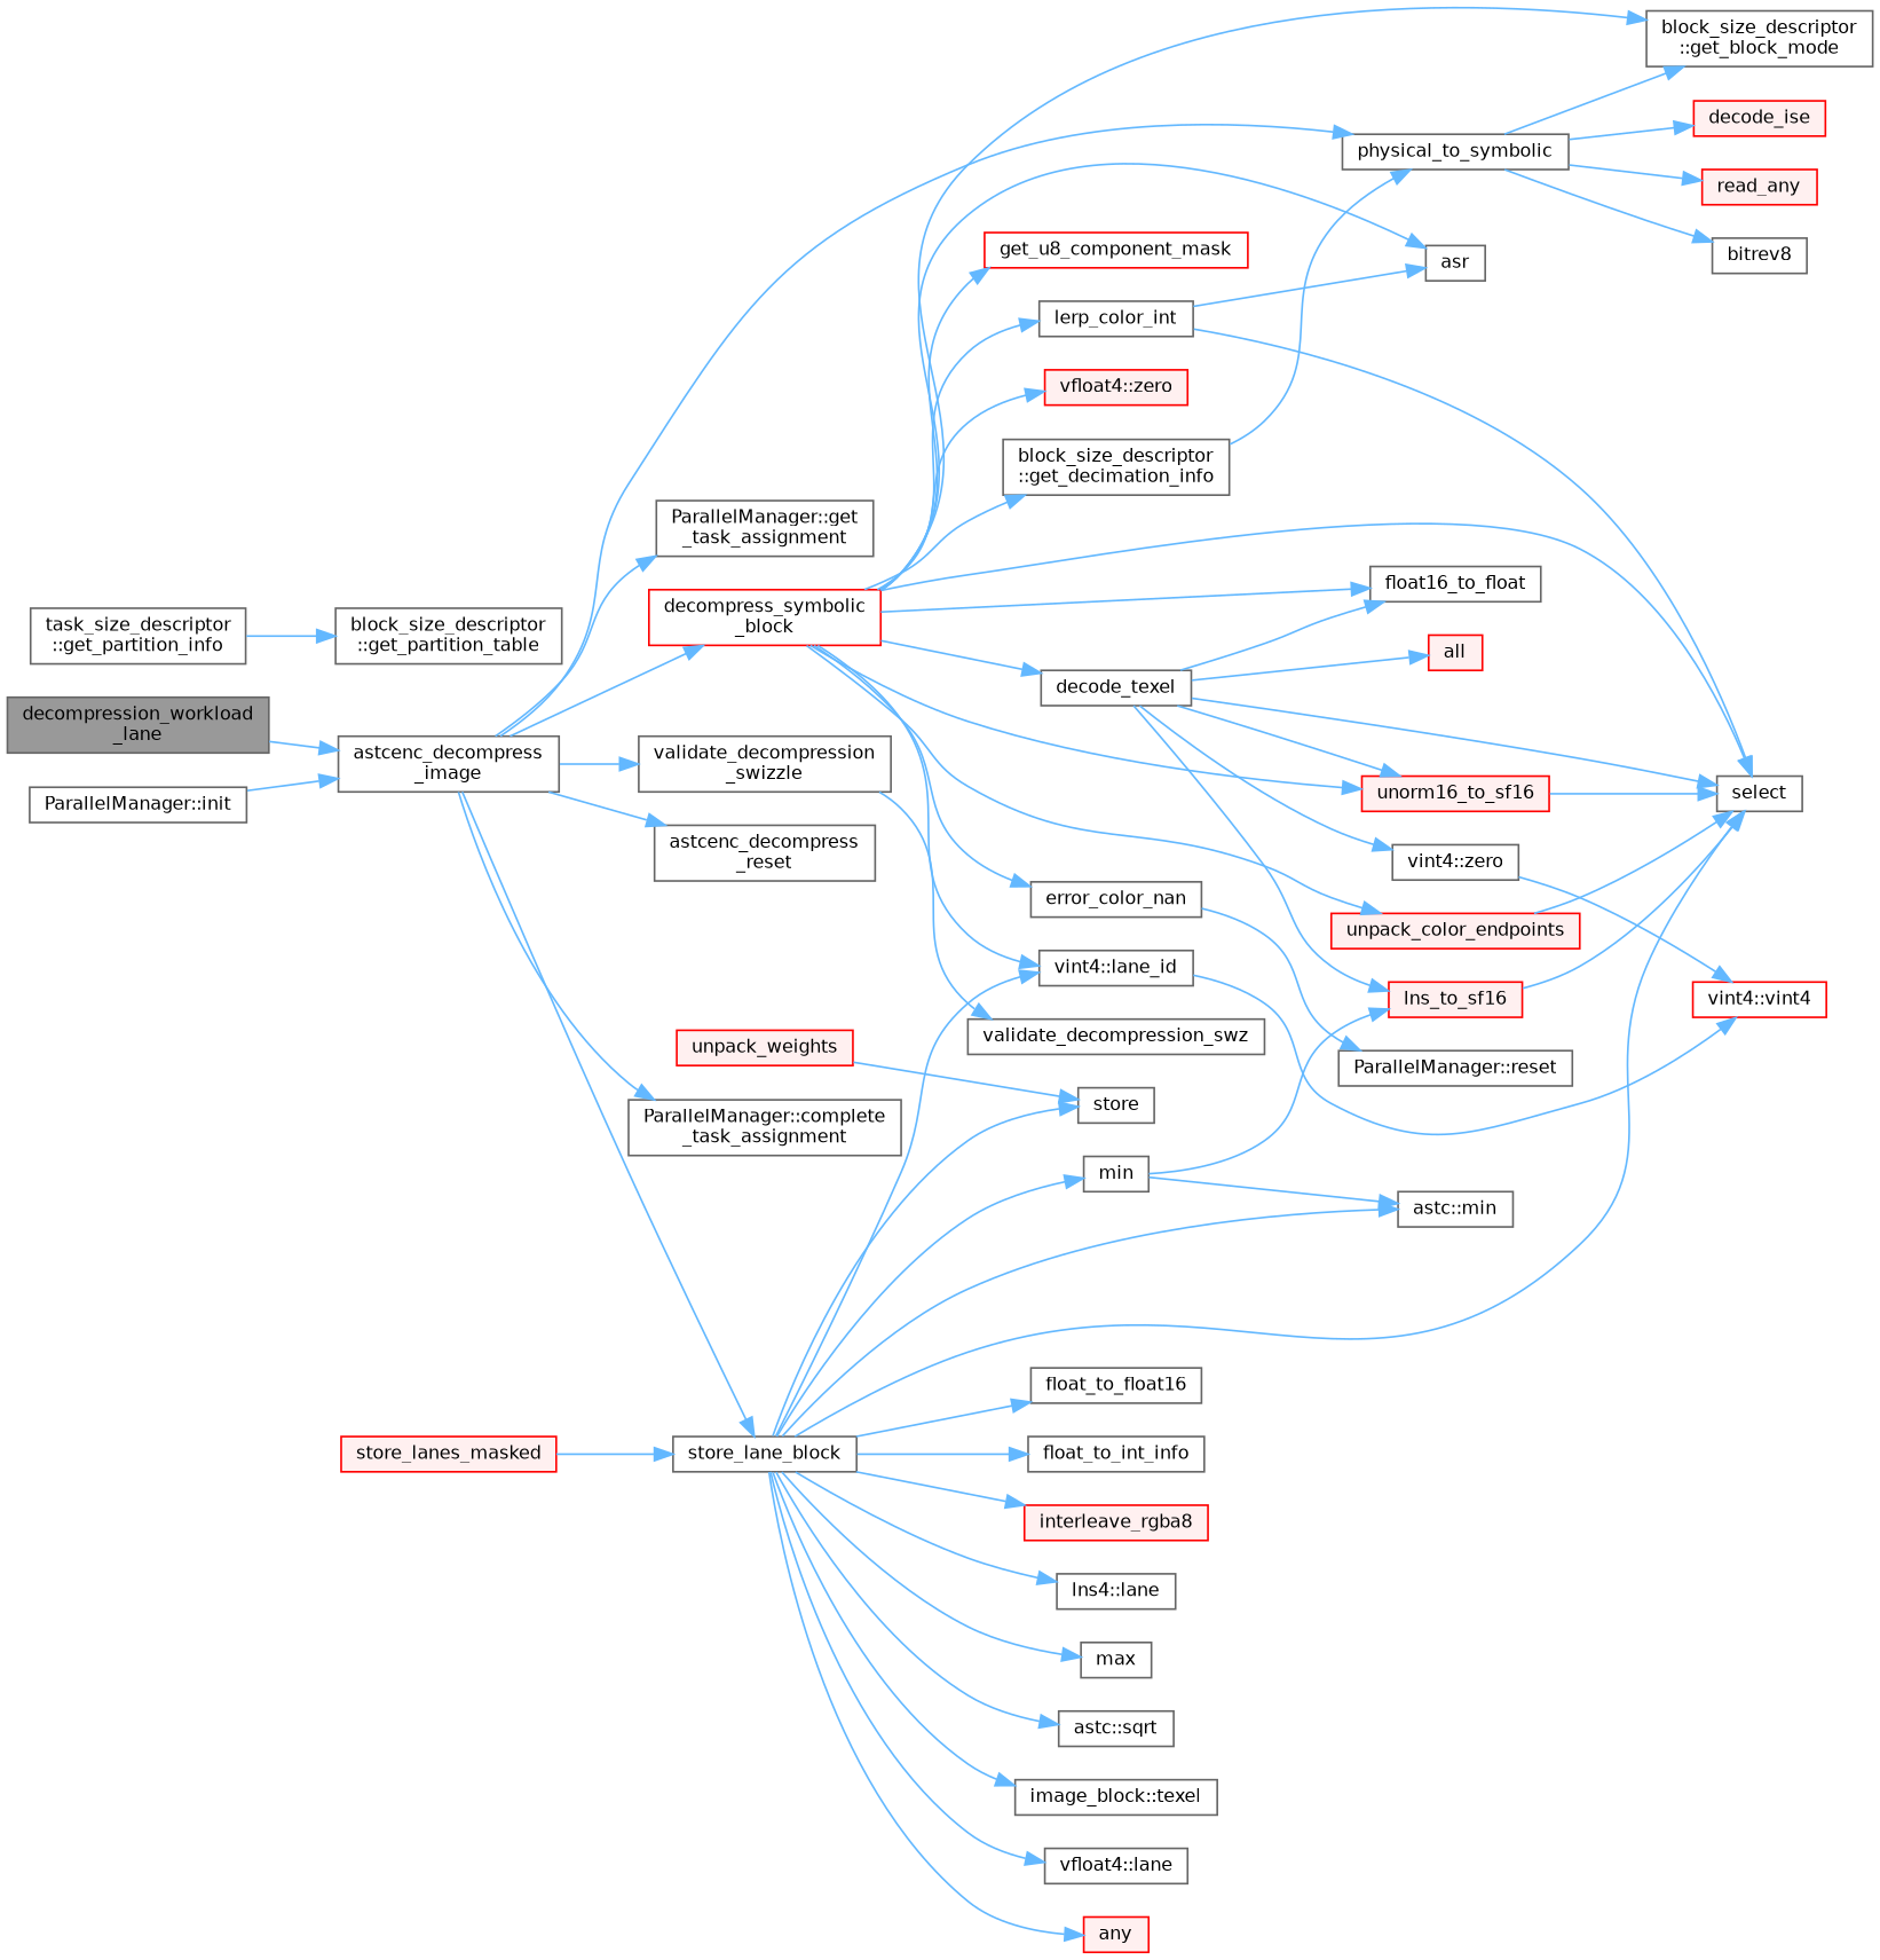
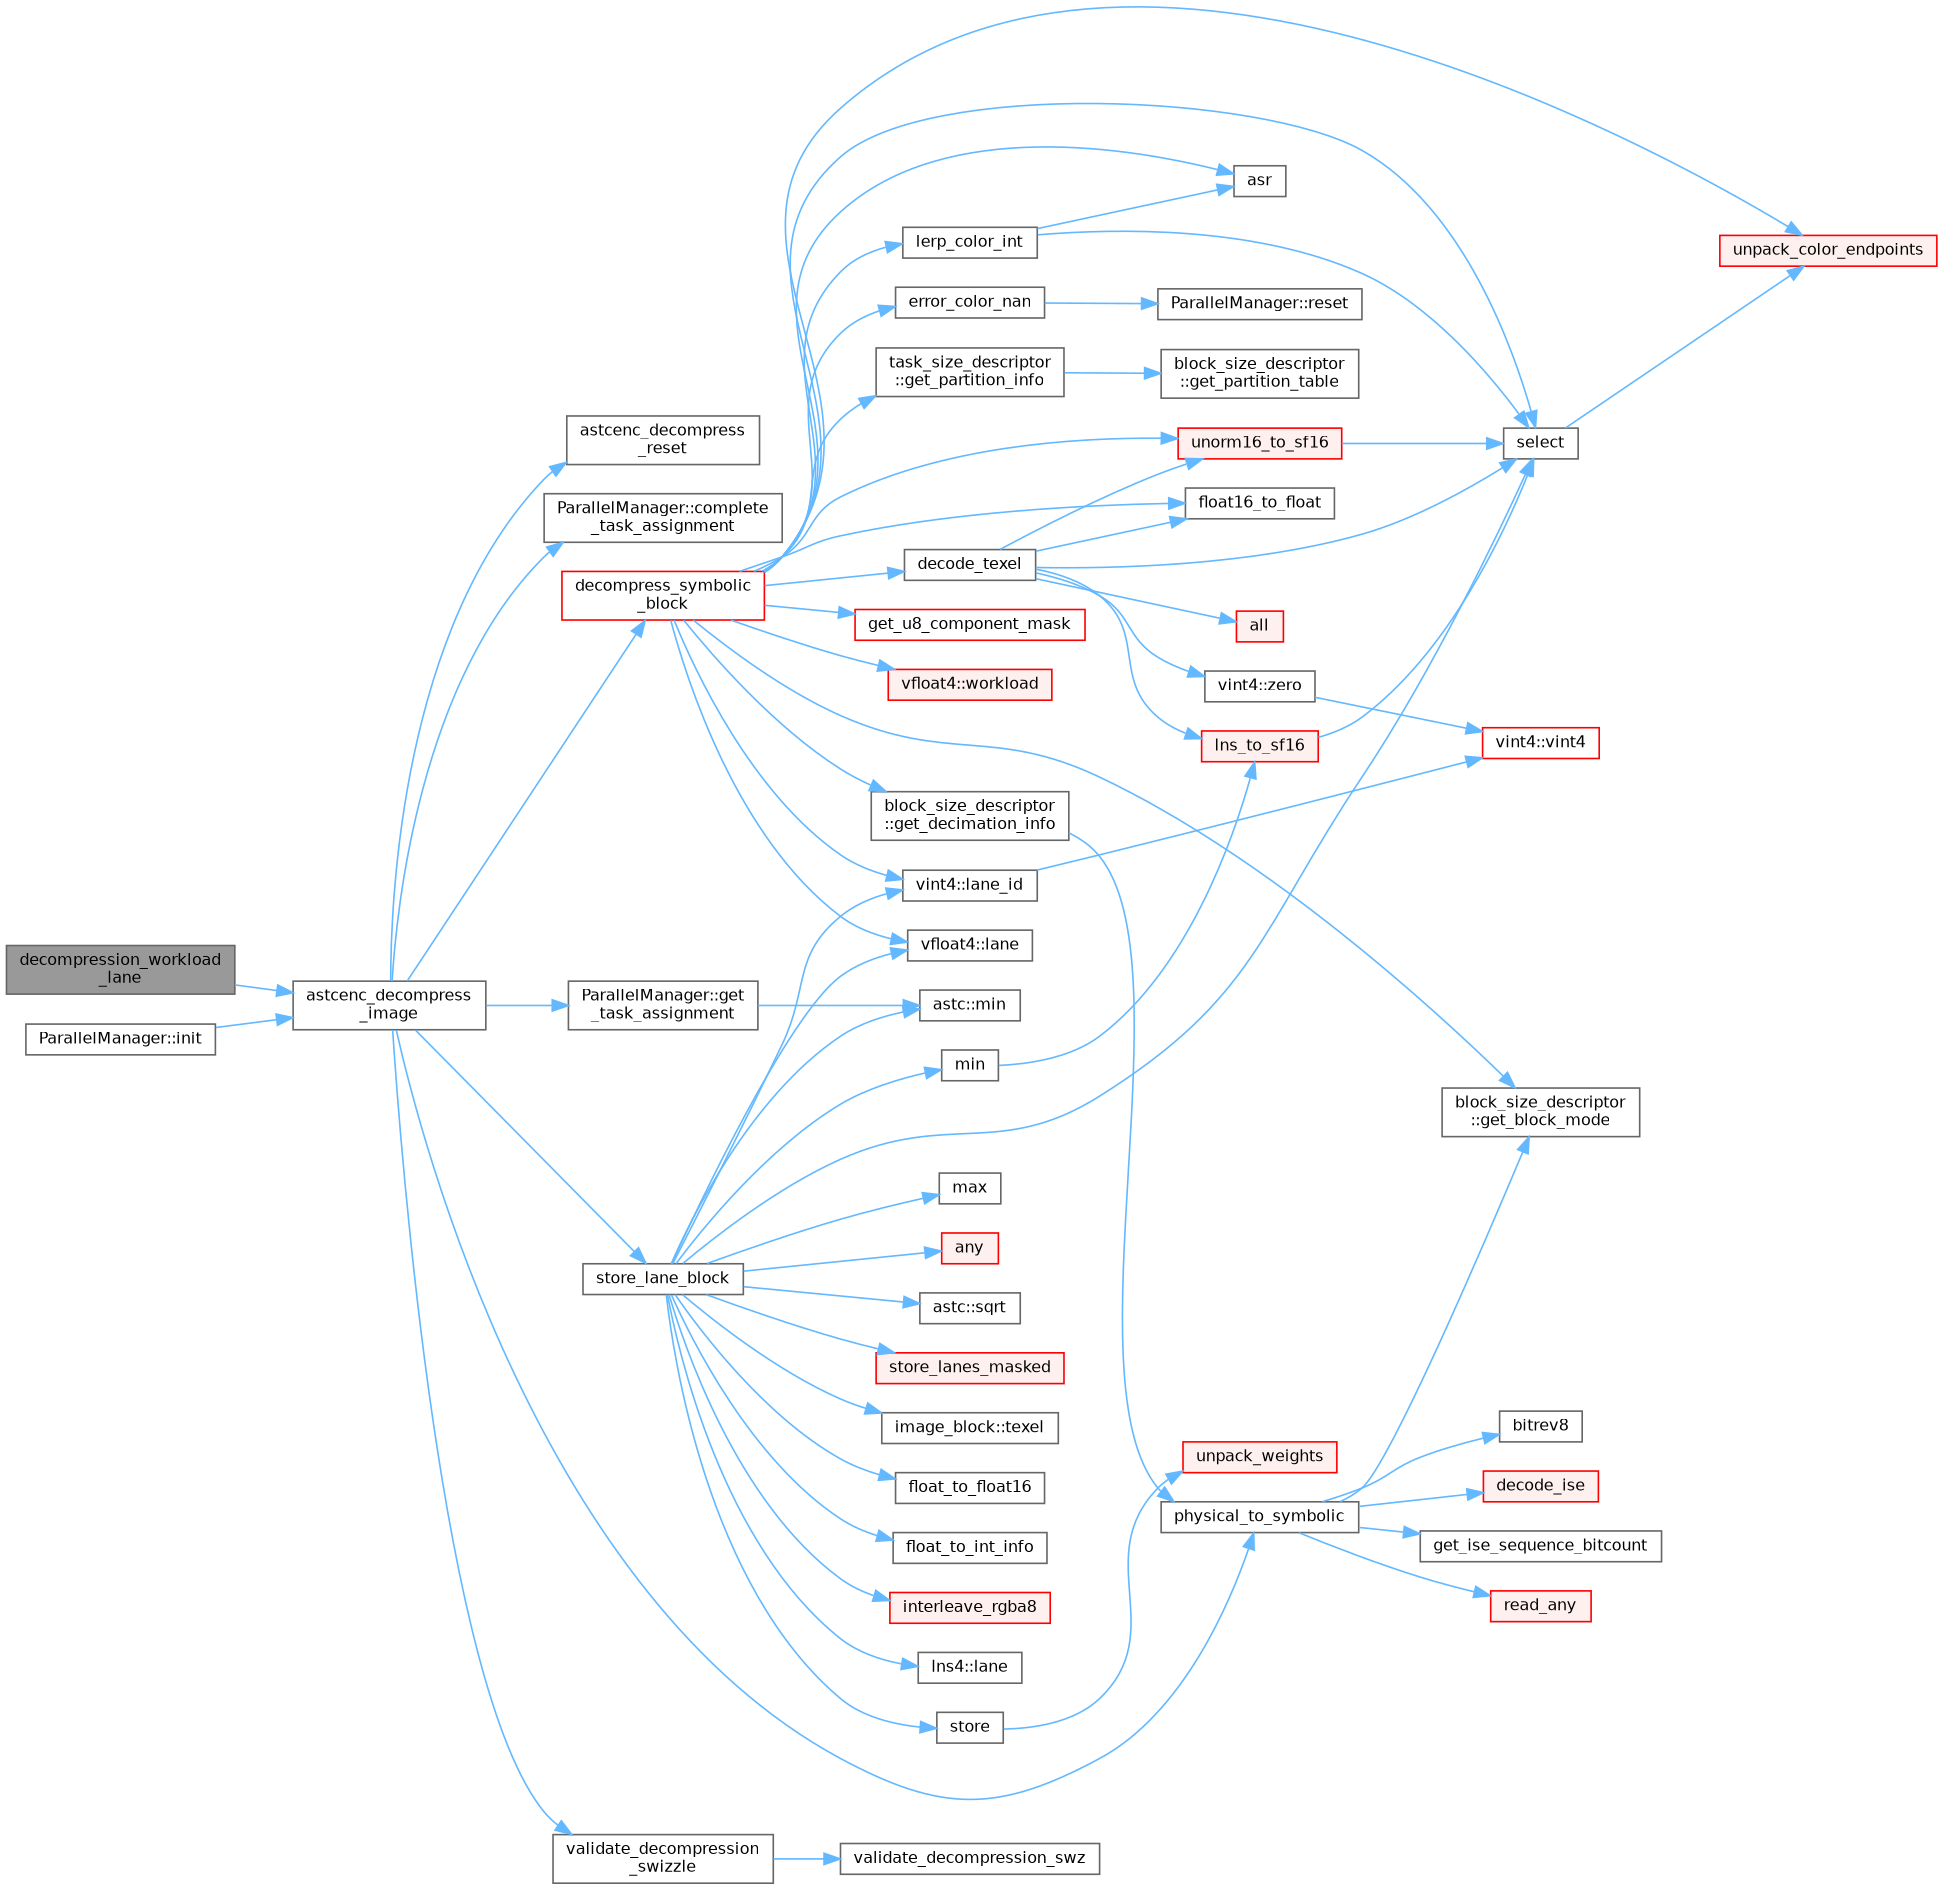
  digraph {
    rankdir=LR
    node [color=grey40 fillcolor=white fontname=Helvetica fontsize=10 shape=box style=filled]
    edge [color=steelblue1 fontname=Helvetica fontsize=10 labelfontname=Helvetica labelfontsize=10 style=solid]
    n1 [color=gray40 fillcolor=grey60 fontcolor=black height=0.2 label="decompression_workload\l_lane" width=0.4]
    n2 [height=0.2 label="astcenc_decompress\l_image" width=0.4]
    n3 [height=0.2 label="astcenc_decompress\l_reset" width=0.4]
    n4 [height=0.2 label="ParallelManager::complete\l_task_assignment" width=0.4]
    n5 [color=red height=0.2 label="decompress_symbolic\l_block" width=0.4]
    n6 [height=0.2 label="ParallelManager::get\l_task_assignment" width=0.4]
    n7 [height=0.2 label=physical_to_symbolic width=0.4]
    n8 [height=0.2 label=store_lane_block width=0.4]
    n9 [height=0.2 label="validate_decompression\l_swizzle" width=0.4]
    n10 [height=0.2 label=asr width=0.4]
    n11 [height=0.2 label=decode_texel width=0.4]
    n12 [height=0.2 label=float16_to_float width=0.4]
    n13 [height=0.2 label=select width=0.4]
    n14 [color=red fillcolor="#FFF0F0" height=0.2 label=unorm16_to_sf16 width=0.4]
    n15 [height=0.2 label=error_color_nan width=0.4]
    n16 [height=0.2 label="block_size_descriptor\l::get_block_mode" width=0.4]
    n17 [height=0.2 label="block_size_descriptor\l::get_decimation_info" width=0.4]
    n18 [height=0.2 label="task_size_descriptor\l::get_partition_info" width=0.4]
    n19 [color=red height=0.2 label=get_u8_component_mask width=0.4]
    n20 [height=0.2 label="vfloat4::lane" width=0.4]
    n21 [height=0.2 label="vint4::lane_id" width=0.4]
    n22 [height=0.2 label=lerp_color_int width=0.4]
    n23 [color=red fillcolor="#FFF0F0" height=0.2 label=unpack_color_endpoints width=0.4]
-   n24 [color=red fillcolor="#FFF0F0" height=0.2 label="vfloat4::zero" width=0.4]
+   n24 [color=red fillcolor="#FFF0F0" height=0.2 label="vfloat4::workload" width=0.4]
    n25 [height=0.2 label="astc::min" width=0.4]
    n26 [height=0.2 label="ParallelManager::init" width=0.4]
    n27 [height=0.2 label=bitrev8 width=0.4]
    n28 [color=red fillcolor="#FFF0F0" height=0.2 label=decode_ise width=0.4]
+   n29 [height=0.2 label=get_ise_sequence_bitcount width=0.4]
    n30 [color=red fillcolor="#FFF0F0" height=0.2 label=read_any width=0.4]
    n31 [color=red fillcolor="#FFF0F0" height=0.2 label=any width=0.4]
    n32 [height=0.2 label=min width=0.4]
    n33 [height=0.2 label=store width=0.4]
    n34 [height=0.2 label=float_to_float16 width=0.4]
    n35 [height=0.2 label=float_to_int_info width=0.4]
    n36 [color=red fillcolor="#FFF0F0" height=0.2 label=interleave_rgba8 width=0.4]
    n37 [height=0.2 label="lns4::lane" width=0.4]
    n38 [height=0.2 label=max width=0.4]
    n39 [height=0.2 label="astc::sqrt" width=0.4]
    n40 [color=red fillcolor="#FFF0F0" height=0.2 label=store_lanes_masked width=0.4]
    n41 [height=0.2 label="image_block::texel" width=0.4]
    n42 [height=0.2 label=validate_decompression_swz width=0.4]
    n43 [height=0.2 label="ParallelManager::reset" width=0.4]
    n44 [color=red fillcolor="#FFF0F0" height=0.2 label=all width=0.4]
    n45 [color=red fillcolor="#FFF0F0" height=0.2 label=lns_to_sf16 width=0.4]
    n46 [height=0.2 label="vint4::zero" width=0.4]
    n47 [height=0.2 label="block_size_descriptor\l::get_partition_table" width=0.4]
    n48 [color=red height=0.2 label="vint4::vint4" width=0.4]
    n49 [color=red fillcolor="#FFF0F0" height=0.2 label=unpack_weights width=0.4]
    n1 -> n2
    n2 -> n3
    n2 -> n4
    n2 -> n5
    n2 -> n6
    n2 -> n7
    n2 -> n8
    n2 -> n9
    n5 -> n10
    n5 -> n11
    n5 -> n12
    n5 -> n13
    n5 -> n14
    n5 -> n15
    n5 -> n16
    n5 -> n17
+   n5 -> n18
    n5 -> n19
+   n5 -> n20
    n5 -> n21
    n5 -> n22
    n5 -> n23
    n5 -> n24
-   n32 -> n25
+   n6 -> n25
    n7 -> n16
    n7 -> n27
    n7 -> n28
+   n7 -> n29
    n7 -> n30
    n8 -> n13
    n8 -> n20
    n8 -> n21
    n8 -> n25
    n8 -> n31
    n8 -> n32
    n8 -> n33
    n8 -> n34
    n8 -> n35
    n8 -> n36
    n8 -> n37
    n8 -> n38
    n8 -> n39
-   n40 -> n8
+   n8 -> n40
    n8 -> n41
    n9 -> n42
    n11 -> n12
    n11 -> n13
    n11 -> n14
    n11 -> n44
    n11 -> n45
    n11 -> n46
    n14 -> n13
    n15 -> n43
    n17 -> n7
    n18 -> n47
    n21 -> n48
    n22 -> n10
    n22 -> n13
-   n23 -> n13
+   n13 -> n23
    n26 -> n2
    n32 -> n45
    n45 -> n13
    n46 -> n48
-   n49 -> n33
+   n33 -> n49
  }
